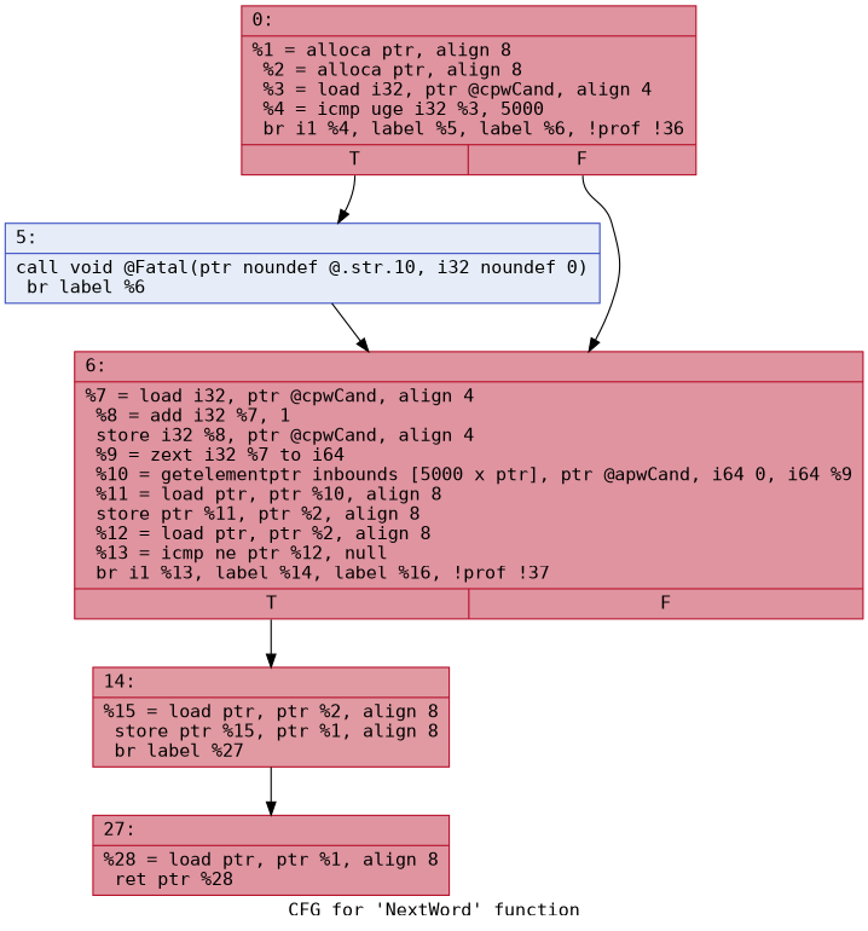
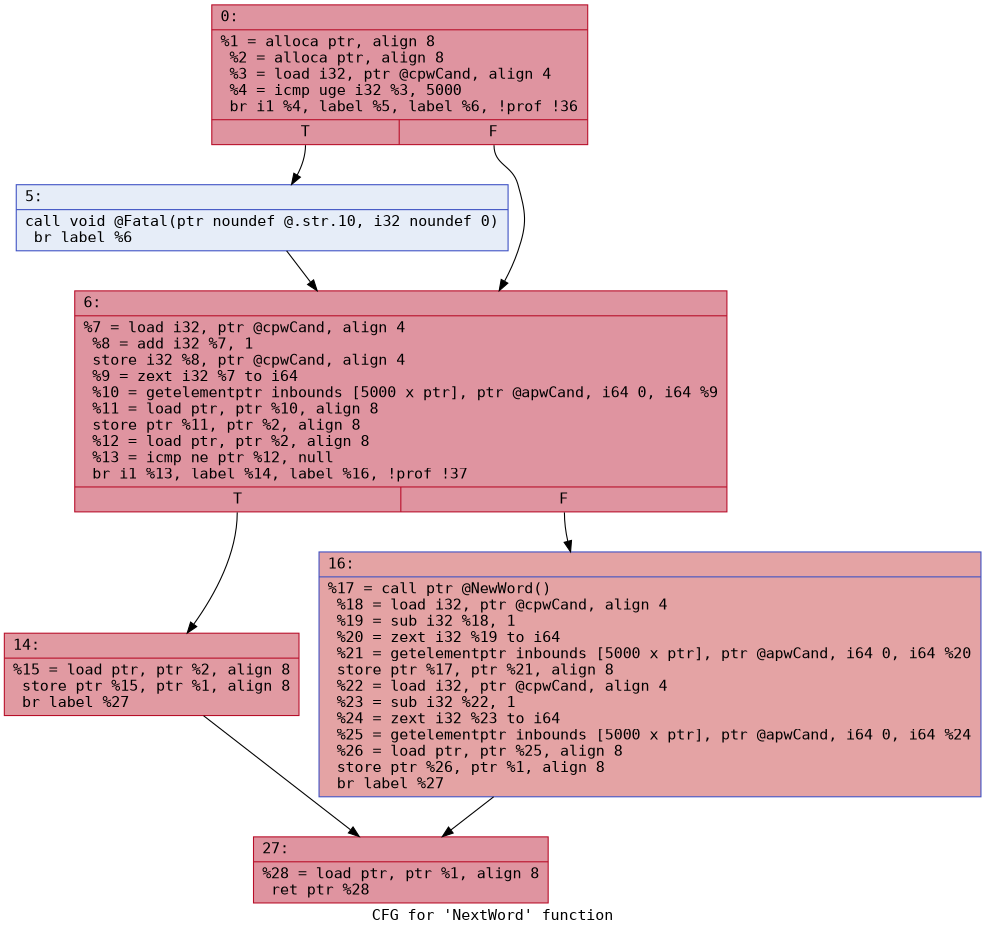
  digraph {
    label="CFG for 'NextWord' function"
    fontname="DejaVu Sans Mono"
    node [color="#b70d28ff" fillcolor="#b70d2870" fontname="DejaVu Sans Mono" shape=record style=filled]
    edge [fontname="DejaVu Sans Mono"]
    n1 [label="{0:\l|  %1 = alloca ptr, align 8\l  %2 = alloca ptr, align 8\l  %3 = load i32, ptr @cpwCand, align 4\l  %4 = icmp uge i32 %3, 5000\l  br i1 %4, label %5, label %6, !prof !36\l|{<s0>T|<s1>F}}"]
    n2 [color="#3d50c3ff" fillcolor="#c7d7f070" label="{5:\l|  call void @Fatal(ptr noundef @.str.10, i32 noundef 0)\l  br label %6\l}"]
    n3 [label="{6:\l|  %7 = load i32, ptr @cpwCand, align 4\l  %8 = add i32 %7, 1\l  store i32 %8, ptr @cpwCand, align 4\l  %9 = zext i32 %7 to i64\l  %10 = getelementptr inbounds [5000 x ptr], ptr @apwCand, i64 0, i64 %9\l  %11 = load ptr, ptr %10, align 8\l  store ptr %11, ptr %2, align 8\l  %12 = load ptr, ptr %2, align 8\l  %13 = icmp ne ptr %12, null\l  br i1 %13, label %14, label %16, !prof !37\l|{<s0>T|<s1>F}}"]
    n4 [fillcolor="#bb1b2c70" label="{14:\l|  %15 = load ptr, ptr %2, align 8\l  store ptr %15, ptr %1, align 8\l  br label %27\l}"]
+   n5 [color="#3d50c3ff" fillcolor="#c32e3170" label="{16:\l|  %17 = call ptr @NewWord()\l  %18 = load i32, ptr @cpwCand, align 4\l  %19 = sub i32 %18, 1\l  %20 = zext i32 %19 to i64\l  %21 = getelementptr inbounds [5000 x ptr], ptr @apwCand, i64 0, i64 %20\l  store ptr %17, ptr %21, align 8\l  %22 = load i32, ptr @cpwCand, align 4\l  %23 = sub i32 %22, 1\l  %24 = zext i32 %23 to i64\l  %25 = getelementptr inbounds [5000 x ptr], ptr @apwCand, i64 0, i64 %24\l  %26 = load ptr, ptr %25, align 8\l  store ptr %26, ptr %1, align 8\l  br label %27\l}"]
    n6 [label="{27:\l|  %28 = load ptr, ptr %1, align 8\l  ret ptr %28\l}"]
    n1 -> n2 [tailport=s0]
    n1 -> n3 [tailport=s1]
    n2 -> n3
    n3 -> n4 [tailport=s0]
+   n3 -> n5 [tailport=s1]
    n4 -> n6
+   n5 -> n6
  }
